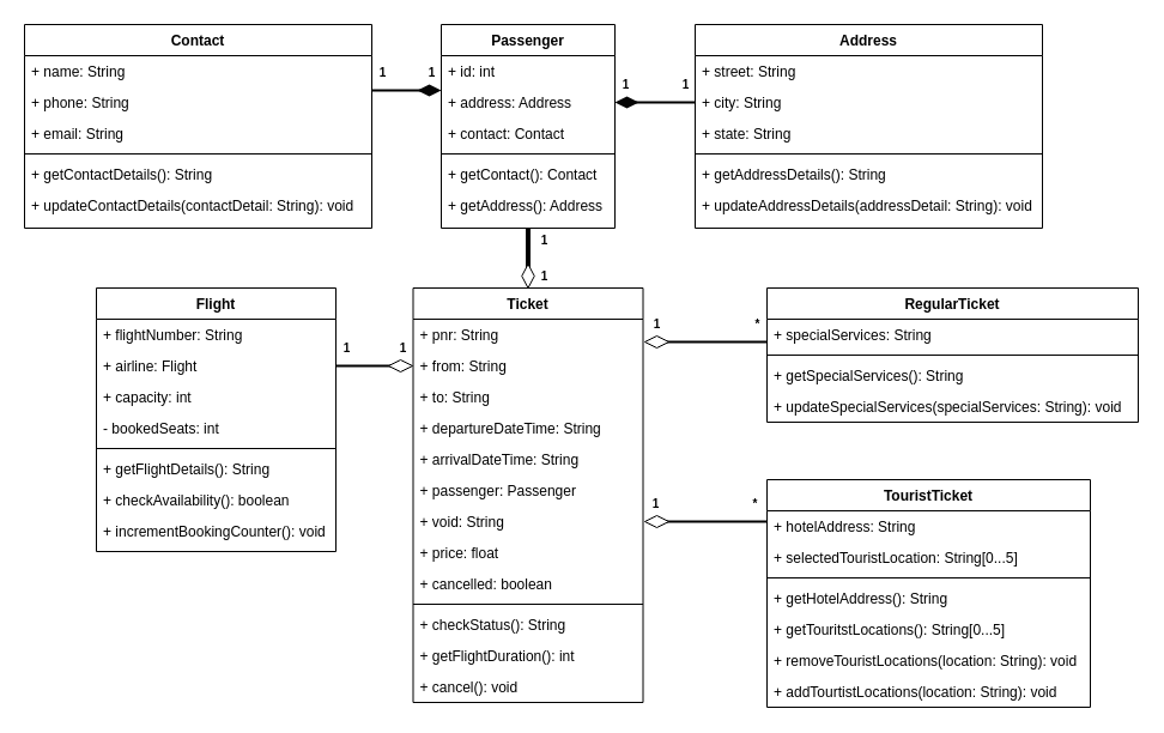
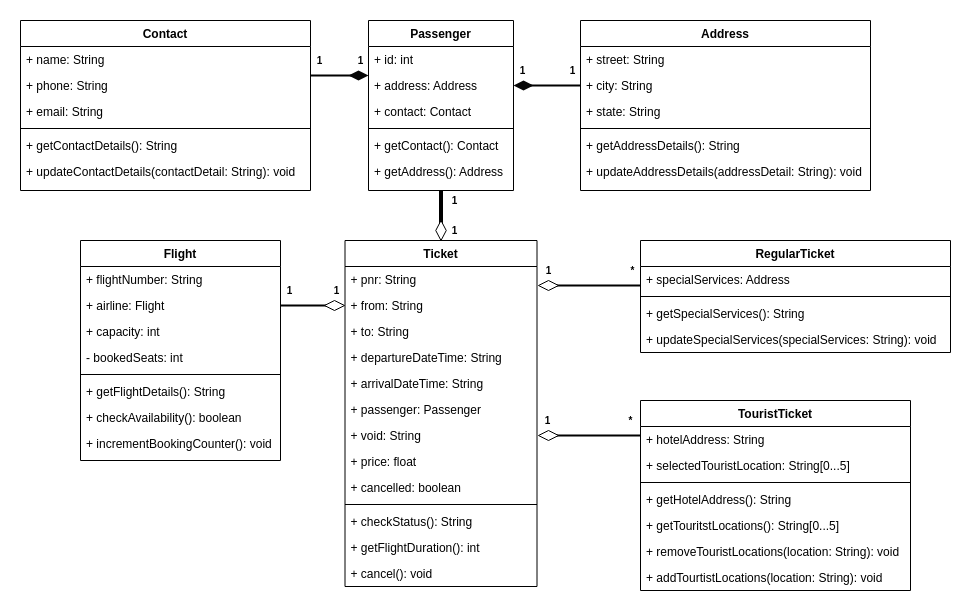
  <mxCell id="0" />
  <mxCell id="1" parent="0" />
  <mxCell id="2" value="Passenger" style="swimlane;fontStyle=1;align=center;verticalAlign=top;childLayout=stackLayout;horizontal=1;startSize=26;horizontalStack=0;resizeParent=1;resizeLast=0;collapsible=1;marginBottom=0;rounded=0;shadow=0;strokeWidth=1;" parent="1" vertex="1"><mxGeometry x="368" y="20" width="145" height="170" as="geometry"><mxRectangle x="230" y="140" width="160" height="26" as="alternateBounds" /></mxGeometry></mxCell>
  <mxCell id="3" value="+ id: int" style="text;align=left;verticalAlign=top;spacingLeft=4;spacingRight=4;overflow=hidden;rotatable=0;points=[[0,0.5],[1,0.5]];portConstraint=eastwest;" parent="2" vertex="1"><mxGeometry y="26" width="145" height="26" as="geometry" /></mxCell>
  <mxCell id="4" value="+ address: Address" style="text;align=left;verticalAlign=top;spacingLeft=4;spacingRight=4;overflow=hidden;rotatable=0;points=[[0,0.5],[1,0.5]];portConstraint=eastwest;rounded=0;shadow=0;html=0;" parent="2" vertex="1"><mxGeometry y="52" width="145" height="26" as="geometry" /></mxCell>
  <mxCell id="5" value="+ contact: Contact" style="text;align=left;verticalAlign=top;spacingLeft=4;spacingRight=4;overflow=hidden;rotatable=0;points=[[0,0.5],[1,0.5]];portConstraint=eastwest;rounded=0;shadow=0;html=0;" parent="2" vertex="1"><mxGeometry y="78" width="145" height="26" as="geometry" /></mxCell>
  <mxCell id="6" value="" style="line;html=1;strokeWidth=1;align=left;verticalAlign=middle;spacingTop=-1;spacingLeft=3;spacingRight=3;rotatable=0;labelPosition=right;points=[];portConstraint=eastwest;" parent="2" vertex="1"><mxGeometry y="104" width="145" height="8" as="geometry" /></mxCell>
  <mxCell id="7" value="+ getContact(): Contact" style="text;align=left;verticalAlign=top;spacingLeft=4;spacingRight=4;overflow=hidden;rotatable=0;points=[[0,0.5],[1,0.5]];portConstraint=eastwest;" parent="2" vertex="1"><mxGeometry y="112" width="145" height="26" as="geometry" /></mxCell>
  <mxCell id="8" value="+ getAddress(): Address" style="text;align=left;verticalAlign=top;spacingLeft=4;spacingRight=4;overflow=hidden;rotatable=0;points=[[0,0.5],[1,0.5]];portConstraint=eastwest;" vertex="1" parent="2"><mxGeometry y="138" width="145" height="26" as="geometry" /></mxCell>
  <mxCell id="9" value="Address" style="swimlane;fontStyle=1;align=center;verticalAlign=top;childLayout=stackLayout;horizontal=1;startSize=26;horizontalStack=0;resizeParent=1;resizeLast=0;collapsible=1;marginBottom=0;rounded=0;shadow=0;strokeWidth=1;" vertex="1" parent="1"><mxGeometry x="580" y="20" width="290" height="170" as="geometry"><mxRectangle x="230" y="140" width="160" height="26" as="alternateBounds" /></mxGeometry></mxCell>
  <mxCell id="10" value="+ street: String" style="text;align=left;verticalAlign=top;spacingLeft=4;spacingRight=4;overflow=hidden;rotatable=0;points=[[0,0.5],[1,0.5]];portConstraint=eastwest;" vertex="1" parent="9"><mxGeometry y="26" width="290" height="26" as="geometry" /></mxCell>
  <mxCell id="11" value="+ city: String" style="text;align=left;verticalAlign=top;spacingLeft=4;spacingRight=4;overflow=hidden;rotatable=0;points=[[0,0.5],[1,0.5]];portConstraint=eastwest;rounded=0;shadow=0;html=0;" vertex="1" parent="9"><mxGeometry y="52" width="290" height="26" as="geometry" /></mxCell>
  <mxCell id="12" value="+ state: String" style="text;align=left;verticalAlign=top;spacingLeft=4;spacingRight=4;overflow=hidden;rotatable=0;points=[[0,0.5],[1,0.5]];portConstraint=eastwest;rounded=0;shadow=0;html=0;" vertex="1" parent="9"><mxGeometry y="78" width="290" height="26" as="geometry" /></mxCell>
  <mxCell id="13" value="" style="line;html=1;strokeWidth=1;align=left;verticalAlign=middle;spacingTop=-1;spacingLeft=3;spacingRight=3;rotatable=0;labelPosition=right;points=[];portConstraint=eastwest;" vertex="1" parent="9"><mxGeometry y="104" width="290" height="8" as="geometry" /></mxCell>
  <mxCell id="14" value="+ getAddressDetails(): String" style="text;align=left;verticalAlign=top;spacingLeft=4;spacingRight=4;overflow=hidden;rotatable=0;points=[[0,0.5],[1,0.5]];portConstraint=eastwest;" vertex="1" parent="9"><mxGeometry y="112" width="290" height="26" as="geometry" /></mxCell>
  <mxCell id="15" value="+ updateAddressDetails(addressDetail: String): void" style="text;align=left;verticalAlign=top;spacingLeft=4;spacingRight=4;overflow=hidden;rotatable=0;points=[[0,0.5],[1,0.5]];portConstraint=eastwest;" vertex="1" parent="9"><mxGeometry y="138" width="290" height="26" as="geometry" /></mxCell>
  <mxCell id="16" value="" style="line;strokeWidth=2;html=1;" vertex="1" parent="1"><mxGeometry x="520" y="80" width="60" height="10" as="geometry" /></mxCell>
  <mxCell id="17" value="" style="rhombus;whiteSpace=wrap;html=1;strokeColor=none;fillColor=#050505;" vertex="1" parent="1"><mxGeometry x="513" y="80" width="20" height="10" as="geometry" /></mxCell>
  <mxCell id="18" value="1" style="text;strokeColor=none;fillColor=none;html=1;fontSize=10;fontStyle=1;verticalAlign=middle;align=center;" vertex="1" parent="1"><mxGeometry x="513" y="60" width="17" height="20" as="geometry" /></mxCell>
  <mxCell id="19" value="1" style="text;strokeColor=none;fillColor=none;html=1;fontSize=10;fontStyle=1;verticalAlign=middle;align=center;" vertex="1" parent="1"><mxGeometry x="563" y="60" width="17" height="20" as="geometry" /></mxCell>
  <mxCell id="20" value="Contact" style="swimlane;fontStyle=1;align=center;verticalAlign=top;childLayout=stackLayout;horizontal=1;startSize=26;horizontalStack=0;resizeParent=1;resizeLast=0;collapsible=1;marginBottom=0;rounded=0;shadow=0;strokeWidth=1;" vertex="1" parent="1"><mxGeometry x="20" y="20" width="290" height="170" as="geometry"><mxRectangle x="230" y="140" width="160" height="26" as="alternateBounds" /></mxGeometry></mxCell>
  <mxCell id="21" value="+ name: String" style="text;align=left;verticalAlign=top;spacingLeft=4;spacingRight=4;overflow=hidden;rotatable=0;points=[[0,0.5],[1,0.5]];portConstraint=eastwest;" vertex="1" parent="20"><mxGeometry y="26" width="290" height="26" as="geometry" /></mxCell>
  <mxCell id="22" value="+ phone: String" style="text;align=left;verticalAlign=top;spacingLeft=4;spacingRight=4;overflow=hidden;rotatable=0;points=[[0,0.5],[1,0.5]];portConstraint=eastwest;rounded=0;shadow=0;html=0;" vertex="1" parent="20"><mxGeometry y="52" width="290" height="26" as="geometry" /></mxCell>
  <mxCell id="23" value="+ email: String" style="text;align=left;verticalAlign=top;spacingLeft=4;spacingRight=4;overflow=hidden;rotatable=0;points=[[0,0.5],[1,0.5]];portConstraint=eastwest;rounded=0;shadow=0;html=0;" vertex="1" parent="20"><mxGeometry y="78" width="290" height="26" as="geometry" /></mxCell>
  <mxCell id="24" value="" style="line;html=1;strokeWidth=1;align=left;verticalAlign=middle;spacingTop=-1;spacingLeft=3;spacingRight=3;rotatable=0;labelPosition=right;points=[];portConstraint=eastwest;" vertex="1" parent="20"><mxGeometry y="104" width="290" height="8" as="geometry" /></mxCell>
  <mxCell id="25" value="+ getContactDetails(): String" style="text;align=left;verticalAlign=top;spacingLeft=4;spacingRight=4;overflow=hidden;rotatable=0;points=[[0,0.5],[1,0.5]];portConstraint=eastwest;" vertex="1" parent="20"><mxGeometry y="112" width="290" height="26" as="geometry" /></mxCell>
  <mxCell id="26" value="+ updateContactDetails(contactDetail: String): void" style="text;align=left;verticalAlign=top;spacingLeft=4;spacingRight=4;overflow=hidden;rotatable=0;points=[[0,0.5],[1,0.5]];portConstraint=eastwest;" vertex="1" parent="20"><mxGeometry y="138" width="290" height="26" as="geometry" /></mxCell>
  <mxCell id="27" value="" style="line;strokeWidth=2;html=1;" vertex="1" parent="1"><mxGeometry x="310" y="70" width="50" height="10" as="geometry" /></mxCell>
  <mxCell id="28" value="" style="rhombus;whiteSpace=wrap;html=1;strokeColor=none;fillColor=#050505;" vertex="1" parent="1"><mxGeometry x="348" y="70" width="20" height="10" as="geometry" /></mxCell>
  <mxCell id="29" value="1" style="text;strokeColor=none;fillColor=none;html=1;fontSize=10;fontStyle=1;verticalAlign=middle;align=center;" vertex="1" parent="1"><mxGeometry x="310" y="50" width="17" height="20" as="geometry" /></mxCell>
  <mxCell id="30" value="1" style="text;strokeColor=none;fillColor=none;html=1;fontSize=10;fontStyle=1;verticalAlign=middle;align=center;" vertex="1" parent="1"><mxGeometry x="351.5" y="50" width="17" height="20" as="geometry" /></mxCell>
  <mxCell id="31" value="" style="line;strokeWidth=4;direction=south;html=1;perimeter=backbonePerimeter;points=[];outlineConnect=0;fontSize=10;fillColor=#050505;" vertex="1" parent="1"><mxGeometry x="435.5" y="190" width="10" height="40" as="geometry" /></mxCell>
  <mxCell id="32" value="" style="rhombus;whiteSpace=wrap;html=1;strokeColor=default;fillColor=#FFFFFF;" vertex="1" parent="1"><mxGeometry x="435.25" y="220" width="10.5" height="20" as="geometry" /></mxCell>
  <mxCell id="33" value="Ticket" style="swimlane;fontStyle=1;align=center;verticalAlign=top;childLayout=stackLayout;horizontal=1;startSize=26;horizontalStack=0;resizeParent=1;resizeLast=0;collapsible=1;marginBottom=0;rounded=0;shadow=0;strokeWidth=1;" vertex="1" parent="1"><mxGeometry x="344.5" y="240" width="192" height="346" as="geometry"><mxRectangle x="230" y="140" width="160" height="26" as="alternateBounds" /></mxGeometry></mxCell>
  <mxCell id="34" value="+ pnr: String" style="text;align=left;verticalAlign=top;spacingLeft=4;spacingRight=4;overflow=hidden;rotatable=0;points=[[0,0.5],[1,0.5]];portConstraint=eastwest;" vertex="1" parent="33"><mxGeometry y="26" width="192" height="26" as="geometry" /></mxCell>
  <mxCell id="35" value="+ from: String" style="text;align=left;verticalAlign=top;spacingLeft=4;spacingRight=4;overflow=hidden;rotatable=0;points=[[0,0.5],[1,0.5]];portConstraint=eastwest;rounded=0;shadow=0;html=0;" vertex="1" parent="33"><mxGeometry y="52" width="192" height="26" as="geometry" /></mxCell>
  <mxCell id="36" value="+ to: String" style="text;align=left;verticalAlign=top;spacingLeft=4;spacingRight=4;overflow=hidden;rotatable=0;points=[[0,0.5],[1,0.5]];portConstraint=eastwest;rounded=0;shadow=0;html=0;" vertex="1" parent="33"><mxGeometry y="78" width="192" height="26" as="geometry" /></mxCell>
  <mxCell id="37" value="+ departureDateTime: String" style="text;align=left;verticalAlign=top;spacingLeft=4;spacingRight=4;overflow=hidden;rotatable=0;points=[[0,0.5],[1,0.5]];portConstraint=eastwest;" vertex="1" parent="33"><mxGeometry y="104" width="192" height="26" as="geometry" /></mxCell>
  <mxCell id="38" value="+ arrivalDateTime: String" style="text;align=left;verticalAlign=top;spacingLeft=4;spacingRight=4;overflow=hidden;rotatable=0;points=[[0,0.5],[1,0.5]];portConstraint=eastwest;" vertex="1" parent="33"><mxGeometry y="130" width="192" height="26" as="geometry" /></mxCell>
  <mxCell id="39" value="+ passenger: Passenger" style="text;align=left;verticalAlign=top;spacingLeft=4;spacingRight=4;overflow=hidden;rotatable=0;points=[[0,0.5],[1,0.5]];portConstraint=eastwest;" vertex="1" parent="33"><mxGeometry y="156" width="192" height="26" as="geometry" /></mxCell>
  <mxCell id="40" value="+ void: String" style="text;align=left;verticalAlign=top;spacingLeft=4;spacingRight=4;overflow=hidden;rotatable=0;points=[[0,0.5],[1,0.5]];portConstraint=eastwest;" vertex="1" parent="33"><mxGeometry y="182" width="192" height="26" as="geometry" /></mxCell>
  <mxCell id="41" value="+ price: float" style="text;align=left;verticalAlign=top;spacingLeft=4;spacingRight=4;overflow=hidden;rotatable=0;points=[[0,0.5],[1,0.5]];portConstraint=eastwest;" vertex="1" parent="33"><mxGeometry y="208" width="192" height="26" as="geometry" /></mxCell>
  <mxCell id="42" value="+ cancelled: boolean" style="text;align=left;verticalAlign=top;spacingLeft=4;spacingRight=4;overflow=hidden;rotatable=0;points=[[0,0.5],[1,0.5]];portConstraint=eastwest;" vertex="1" parent="33"><mxGeometry y="234" width="192" height="26" as="geometry" /></mxCell>
  <mxCell id="43" value="" style="line;html=1;strokeWidth=1;align=left;verticalAlign=middle;spacingTop=-1;spacingLeft=3;spacingRight=3;rotatable=0;labelPosition=right;points=[];portConstraint=eastwest;" vertex="1" parent="33"><mxGeometry y="260" width="192" height="8" as="geometry" /></mxCell>
  <mxCell id="44" value="+ checkStatus(): String" style="text;align=left;verticalAlign=top;spacingLeft=4;spacingRight=4;overflow=hidden;rotatable=0;points=[[0,0.5],[1,0.5]];portConstraint=eastwest;" vertex="1" parent="33"><mxGeometry y="268" width="192" height="26" as="geometry" /></mxCell>
  <mxCell id="45" value="+ getFlightDuration(): int" style="text;align=left;verticalAlign=top;spacingLeft=4;spacingRight=4;overflow=hidden;rotatable=0;points=[[0,0.5],[1,0.5]];portConstraint=eastwest;" vertex="1" parent="33"><mxGeometry y="294" width="192" height="26" as="geometry" /></mxCell>
  <mxCell id="46" value="+ cancel(): void" style="text;align=left;verticalAlign=top;spacingLeft=4;spacingRight=4;overflow=hidden;rotatable=0;points=[[0,0.5],[1,0.5]];portConstraint=eastwest;" vertex="1" parent="33"><mxGeometry y="320" width="192" height="26" as="geometry" /></mxCell>
  <mxCell id="47" value="1" style="text;strokeColor=none;fillColor=none;html=1;fontSize=10;fontStyle=1;verticalAlign=middle;align=center;" vertex="1" parent="1"><mxGeometry x="445.5" y="190" width="17" height="20" as="geometry" /></mxCell>
  <mxCell id="48" value="1" style="text;strokeColor=none;fillColor=none;html=1;fontSize=10;fontStyle=1;verticalAlign=middle;align=center;" vertex="1" parent="1"><mxGeometry x="445.75" y="220" width="17" height="20" as="geometry" /></mxCell>
  <mxCell id="49" value="Flight" style="swimlane;fontStyle=1;align=center;verticalAlign=top;childLayout=stackLayout;horizontal=1;startSize=26;horizontalStack=0;resizeParent=1;resizeLast=0;collapsible=1;marginBottom=0;rounded=0;shadow=0;strokeWidth=1;" vertex="1" parent="1"><mxGeometry x="80" y="240" width="200" height="220" as="geometry"><mxRectangle x="230" y="140" width="160" height="26" as="alternateBounds" /></mxGeometry></mxCell>
  <mxCell id="50" value="+ flightNumber: String" style="text;align=left;verticalAlign=top;spacingLeft=4;spacingRight=4;overflow=hidden;rotatable=0;points=[[0,0.5],[1,0.5]];portConstraint=eastwest;" vertex="1" parent="49"><mxGeometry y="26" width="200" height="26" as="geometry" /></mxCell>
  <mxCell id="51" value="+ airline: Flight" style="text;align=left;verticalAlign=top;spacingLeft=4;spacingRight=4;overflow=hidden;rotatable=0;points=[[0,0.5],[1,0.5]];portConstraint=eastwest;rounded=0;shadow=0;html=0;" vertex="1" parent="49"><mxGeometry y="52" width="200" height="26" as="geometry" /></mxCell>
  <mxCell id="52" value="+ capacity: int" style="text;align=left;verticalAlign=top;spacingLeft=4;spacingRight=4;overflow=hidden;rotatable=0;points=[[0,0.5],[1,0.5]];portConstraint=eastwest;rounded=0;shadow=0;html=0;" vertex="1" parent="49"><mxGeometry y="78" width="200" height="26" as="geometry" /></mxCell>
  <mxCell id="53" value="- bookedSeats: int" style="text;align=left;verticalAlign=top;spacingLeft=4;spacingRight=4;overflow=hidden;rotatable=0;points=[[0,0.5],[1,0.5]];portConstraint=eastwest;" vertex="1" parent="49"><mxGeometry y="104" width="200" height="26" as="geometry" /></mxCell>
  <mxCell id="54" value="" style="line;html=1;strokeWidth=1;align=left;verticalAlign=middle;spacingTop=-1;spacingLeft=3;spacingRight=3;rotatable=0;labelPosition=right;points=[];portConstraint=eastwest;" vertex="1" parent="49"><mxGeometry y="130" width="200" height="8" as="geometry" /></mxCell>
  <mxCell id="55" value="+ getFlightDetails(): String" style="text;align=left;verticalAlign=top;spacingLeft=4;spacingRight=4;overflow=hidden;rotatable=0;points=[[0,0.5],[1,0.5]];portConstraint=eastwest;" vertex="1" parent="49"><mxGeometry y="138" width="200" height="26" as="geometry" /></mxCell>
  <mxCell id="56" value="+ checkAvailability(): boolean" style="text;align=left;verticalAlign=top;spacingLeft=4;spacingRight=4;overflow=hidden;rotatable=0;points=[[0,0.5],[1,0.5]];portConstraint=eastwest;" vertex="1" parent="49"><mxGeometry y="164" width="200" height="26" as="geometry" /></mxCell>
  <mxCell id="57" value="+ incrementBookingCounter(): void" style="text;align=left;verticalAlign=top;spacingLeft=4;spacingRight=4;overflow=hidden;rotatable=0;points=[[0,0.5],[1,0.5]];portConstraint=eastwest;" vertex="1" parent="49"><mxGeometry y="190" width="200" height="26" as="geometry" /></mxCell>
  <mxCell id="58" value="" style="line;strokeWidth=2;html=1;" vertex="1" parent="1"><mxGeometry x="280" y="300" width="56" height="10" as="geometry" /></mxCell>
  <mxCell id="59" value="" style="rhombus;whiteSpace=wrap;html=1;strokeColor=default;fillColor=#FFFFFF;" vertex="1" parent="1"><mxGeometry x="324" y="300" width="20" height="10" as="geometry" /></mxCell>
  <mxCell id="60" value="1" style="text;strokeColor=none;fillColor=none;html=1;fontSize=10;fontStyle=1;verticalAlign=middle;align=center;" vertex="1" parent="1"><mxGeometry x="280" y="280" width="17" height="20" as="geometry" /></mxCell>
  <mxCell id="61" value="1" style="text;strokeColor=none;fillColor=none;html=1;fontSize=10;fontStyle=1;verticalAlign=middle;align=center;" vertex="1" parent="1"><mxGeometry x="327.5" y="280" width="17" height="20" as="geometry" /></mxCell>
  <mxCell id="62" value="RegularTicket" style="swimlane;fontStyle=1;align=center;verticalAlign=top;childLayout=stackLayout;horizontal=1;startSize=26;horizontalStack=0;resizeParent=1;resizeLast=0;collapsible=1;marginBottom=0;rounded=0;shadow=0;strokeWidth=1;" vertex="1" parent="1"><mxGeometry x="640" y="240" width="310" height="112" as="geometry"><mxRectangle x="230" y="140" width="160" height="26" as="alternateBounds" /></mxGeometry></mxCell>
- <mxCell id="63" value="+ specialServices: String" style="text;align=left;verticalAlign=top;spacingLeft=4;spacingRight=4;overflow=hidden;rotatable=0;points=[[0,0.5],[1,0.5]];portConstraint=eastwest;" vertex="1" parent="62"><mxGeometry y="26" width="310" height="26" as="geometry" /></mxCell>
+ <mxCell id="63" value="+ specialServices: Address" style="text;align=left;verticalAlign=top;spacingLeft=4;spacingRight=4;overflow=hidden;rotatable=0;points=[[0,0.5],[1,0.5]];portConstraint=eastwest;" vertex="1" parent="62"><mxGeometry y="26" width="310" height="26" as="geometry" /></mxCell>
  <mxCell id="64" value="" style="line;html=1;strokeWidth=1;align=left;verticalAlign=middle;spacingTop=-1;spacingLeft=3;spacingRight=3;rotatable=0;labelPosition=right;points=[];portConstraint=eastwest;" vertex="1" parent="62"><mxGeometry y="52" width="310" height="8" as="geometry" /></mxCell>
  <mxCell id="65" value="+ getSpecialServices(): String" style="text;align=left;verticalAlign=top;spacingLeft=4;spacingRight=4;overflow=hidden;rotatable=0;points=[[0,0.5],[1,0.5]];portConstraint=eastwest;" vertex="1" parent="62"><mxGeometry y="60" width="310" height="26" as="geometry" /></mxCell>
  <mxCell id="66" value="+ updateSpecialServices(specialServices: String): void" style="text;align=left;verticalAlign=top;spacingLeft=4;spacingRight=4;overflow=hidden;rotatable=0;points=[[0,0.5],[1,0.5]];portConstraint=eastwest;" vertex="1" parent="62"><mxGeometry y="86" width="310" height="26" as="geometry" /></mxCell>
  <mxCell id="67" value="TouristTicket" style="swimlane;fontStyle=1;align=center;verticalAlign=top;childLayout=stackLayout;horizontal=1;startSize=26;horizontalStack=0;resizeParent=1;resizeLast=0;collapsible=1;marginBottom=0;rounded=0;shadow=0;strokeWidth=1;" vertex="1" parent="1"><mxGeometry x="640" y="400" width="270" height="190" as="geometry"><mxRectangle x="230" y="140" width="160" height="26" as="alternateBounds" /></mxGeometry></mxCell>
  <mxCell id="68" value="+ hotelAddress: String" style="text;align=left;verticalAlign=top;spacingLeft=4;spacingRight=4;overflow=hidden;rotatable=0;points=[[0,0.5],[1,0.5]];portConstraint=eastwest;" vertex="1" parent="67"><mxGeometry y="26" width="270" height="26" as="geometry" /></mxCell>
  <mxCell id="69" value="+ selectedTouristLocation: String[0...5]" style="text;align=left;verticalAlign=top;spacingLeft=4;spacingRight=4;overflow=hidden;rotatable=0;points=[[0,0.5],[1,0.5]];portConstraint=eastwest;rounded=0;shadow=0;html=0;" vertex="1" parent="67"><mxGeometry y="52" width="270" height="26" as="geometry" /></mxCell>
  <mxCell id="70" value="" style="line;html=1;strokeWidth=1;align=left;verticalAlign=middle;spacingTop=-1;spacingLeft=3;spacingRight=3;rotatable=0;labelPosition=right;points=[];portConstraint=eastwest;" vertex="1" parent="67"><mxGeometry y="78" width="270" height="8" as="geometry" /></mxCell>
  <mxCell id="71" value="+ getHotelAddress(): String" style="text;align=left;verticalAlign=top;spacingLeft=4;spacingRight=4;overflow=hidden;rotatable=0;points=[[0,0.5],[1,0.5]];portConstraint=eastwest;" vertex="1" parent="67"><mxGeometry y="86" width="270" height="26" as="geometry" /></mxCell>
  <mxCell id="72" value="+ getTouritstLocations(): String[0...5]" style="text;align=left;verticalAlign=top;spacingLeft=4;spacingRight=4;overflow=hidden;rotatable=0;points=[[0,0.5],[1,0.5]];portConstraint=eastwest;" vertex="1" parent="67"><mxGeometry y="112" width="270" height="26" as="geometry" /></mxCell>
  <mxCell id="73" value="+ removeTouristLocations(location: String): void" style="text;align=left;verticalAlign=top;spacingLeft=4;spacingRight=4;overflow=hidden;rotatable=0;points=[[0,0.5],[1,0.5]];portConstraint=eastwest;" vertex="1" parent="67"><mxGeometry y="138" width="270" height="26" as="geometry" /></mxCell>
  <mxCell id="74" value="+ addTourtistLocations(location: String): void" style="text;align=left;verticalAlign=top;spacingLeft=4;spacingRight=4;overflow=hidden;rotatable=0;points=[[0,0.5],[1,0.5]];portConstraint=eastwest;" vertex="1" parent="67"><mxGeometry y="164" width="270" height="26" as="geometry" /></mxCell>
  <mxCell id="75" value="" style="line;strokeWidth=2;html=1;" vertex="1" parent="1"><mxGeometry x="545" y="280" width="95" height="10" as="geometry" /></mxCell>
  <mxCell id="76" value="" style="rhombus;whiteSpace=wrap;html=1;strokeColor=default;fillColor=#FFFFFF;" vertex="1" parent="1"><mxGeometry x="538" y="280" width="20" height="10" as="geometry" /></mxCell>
  <mxCell id="77" value="" style="line;strokeWidth=2;html=1;" vertex="1" parent="1"><mxGeometry x="545" y="430" width="95" height="10" as="geometry" /></mxCell>
  <mxCell id="78" value="" style="rhombus;whiteSpace=wrap;html=1;strokeColor=default;fillColor=#FFFFFF;" vertex="1" parent="1"><mxGeometry x="538" y="430" width="20" height="10" as="geometry" /></mxCell>
  <mxCell id="79" value="1" style="text;strokeColor=none;fillColor=none;html=1;fontSize=10;fontStyle=1;verticalAlign=middle;align=center;" vertex="1" parent="1"><mxGeometry x="539.5" y="260" width="17" height="20" as="geometry" /></mxCell>
  <mxCell id="80" value="*" style="text;strokeColor=none;fillColor=none;html=1;fontSize=10;fontStyle=1;verticalAlign=middle;align=center;" vertex="1" parent="1"><mxGeometry x="623" y="260" width="17" height="20" as="geometry" /></mxCell>
  <mxCell id="81" value="1" style="text;strokeColor=none;fillColor=none;html=1;fontSize=10;fontStyle=1;verticalAlign=middle;align=center;" vertex="1" parent="1"><mxGeometry x="538" y="410" width="17" height="20" as="geometry" /></mxCell>
  <mxCell id="82" value="*" style="text;strokeColor=none;fillColor=none;html=1;fontSize=10;fontStyle=1;verticalAlign=middle;align=center;" vertex="1" parent="1"><mxGeometry x="621.5" y="410" width="17" height="20" as="geometry" /></mxCell>
